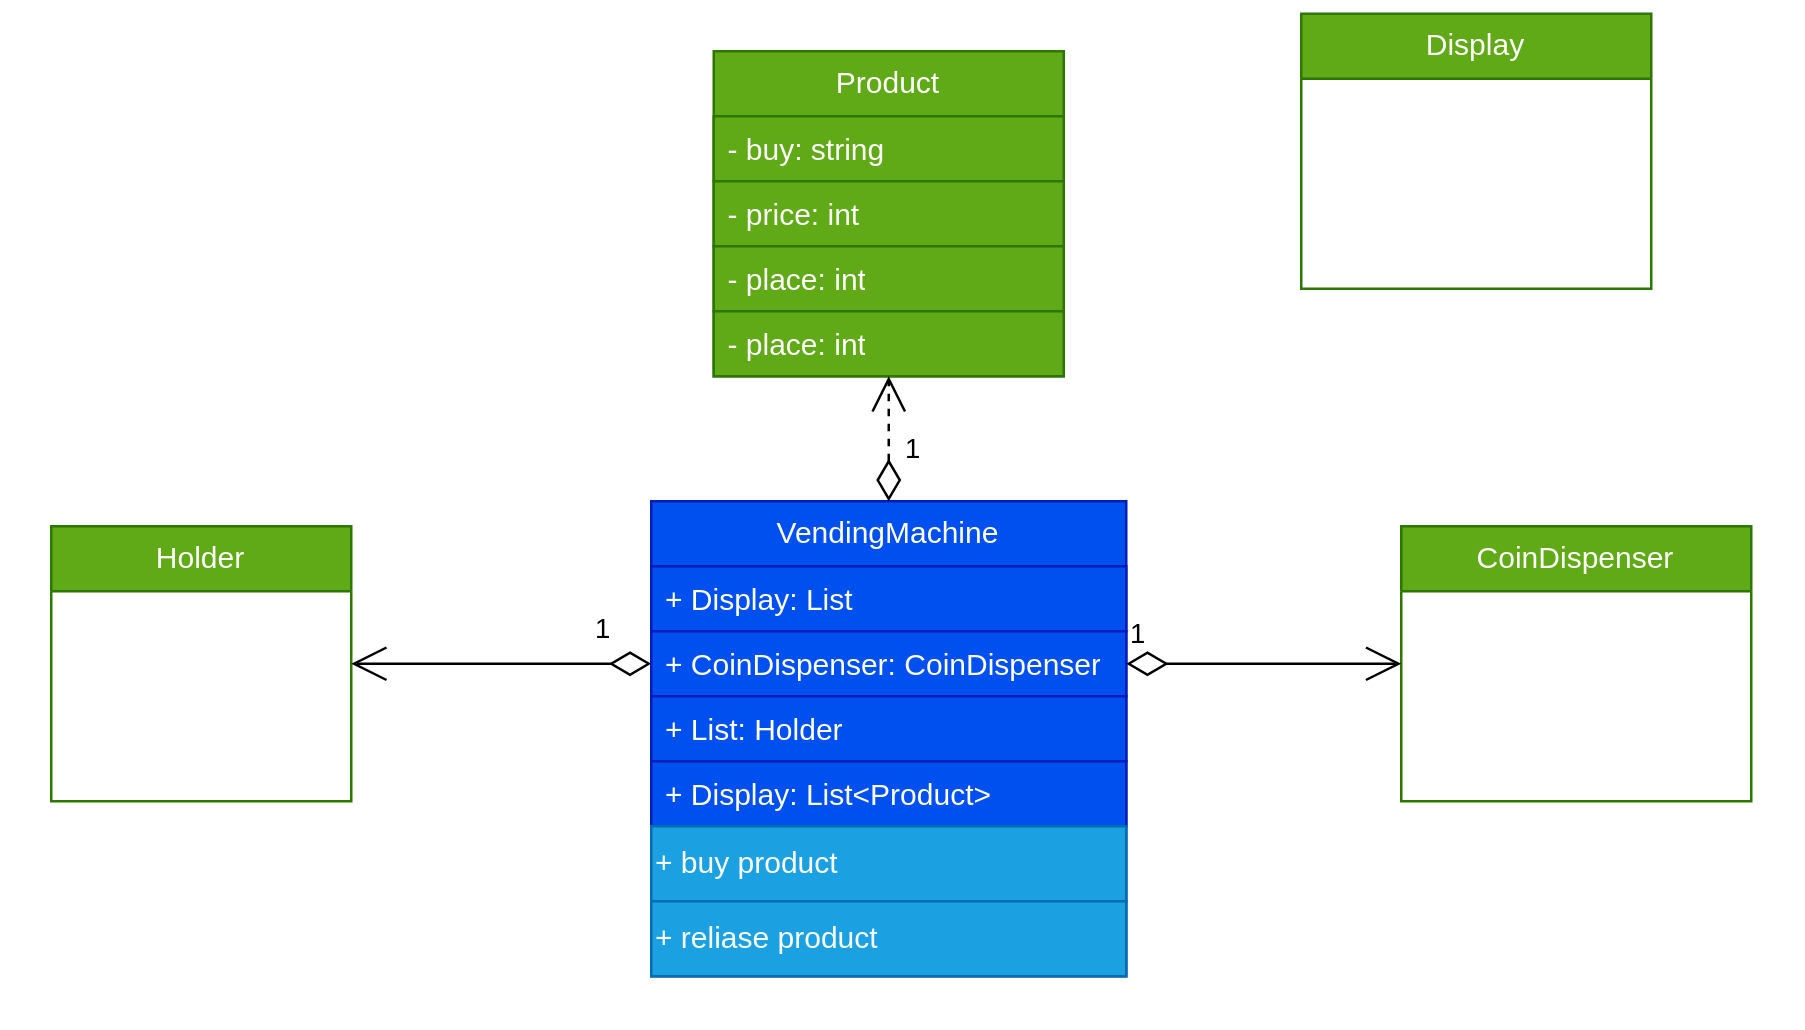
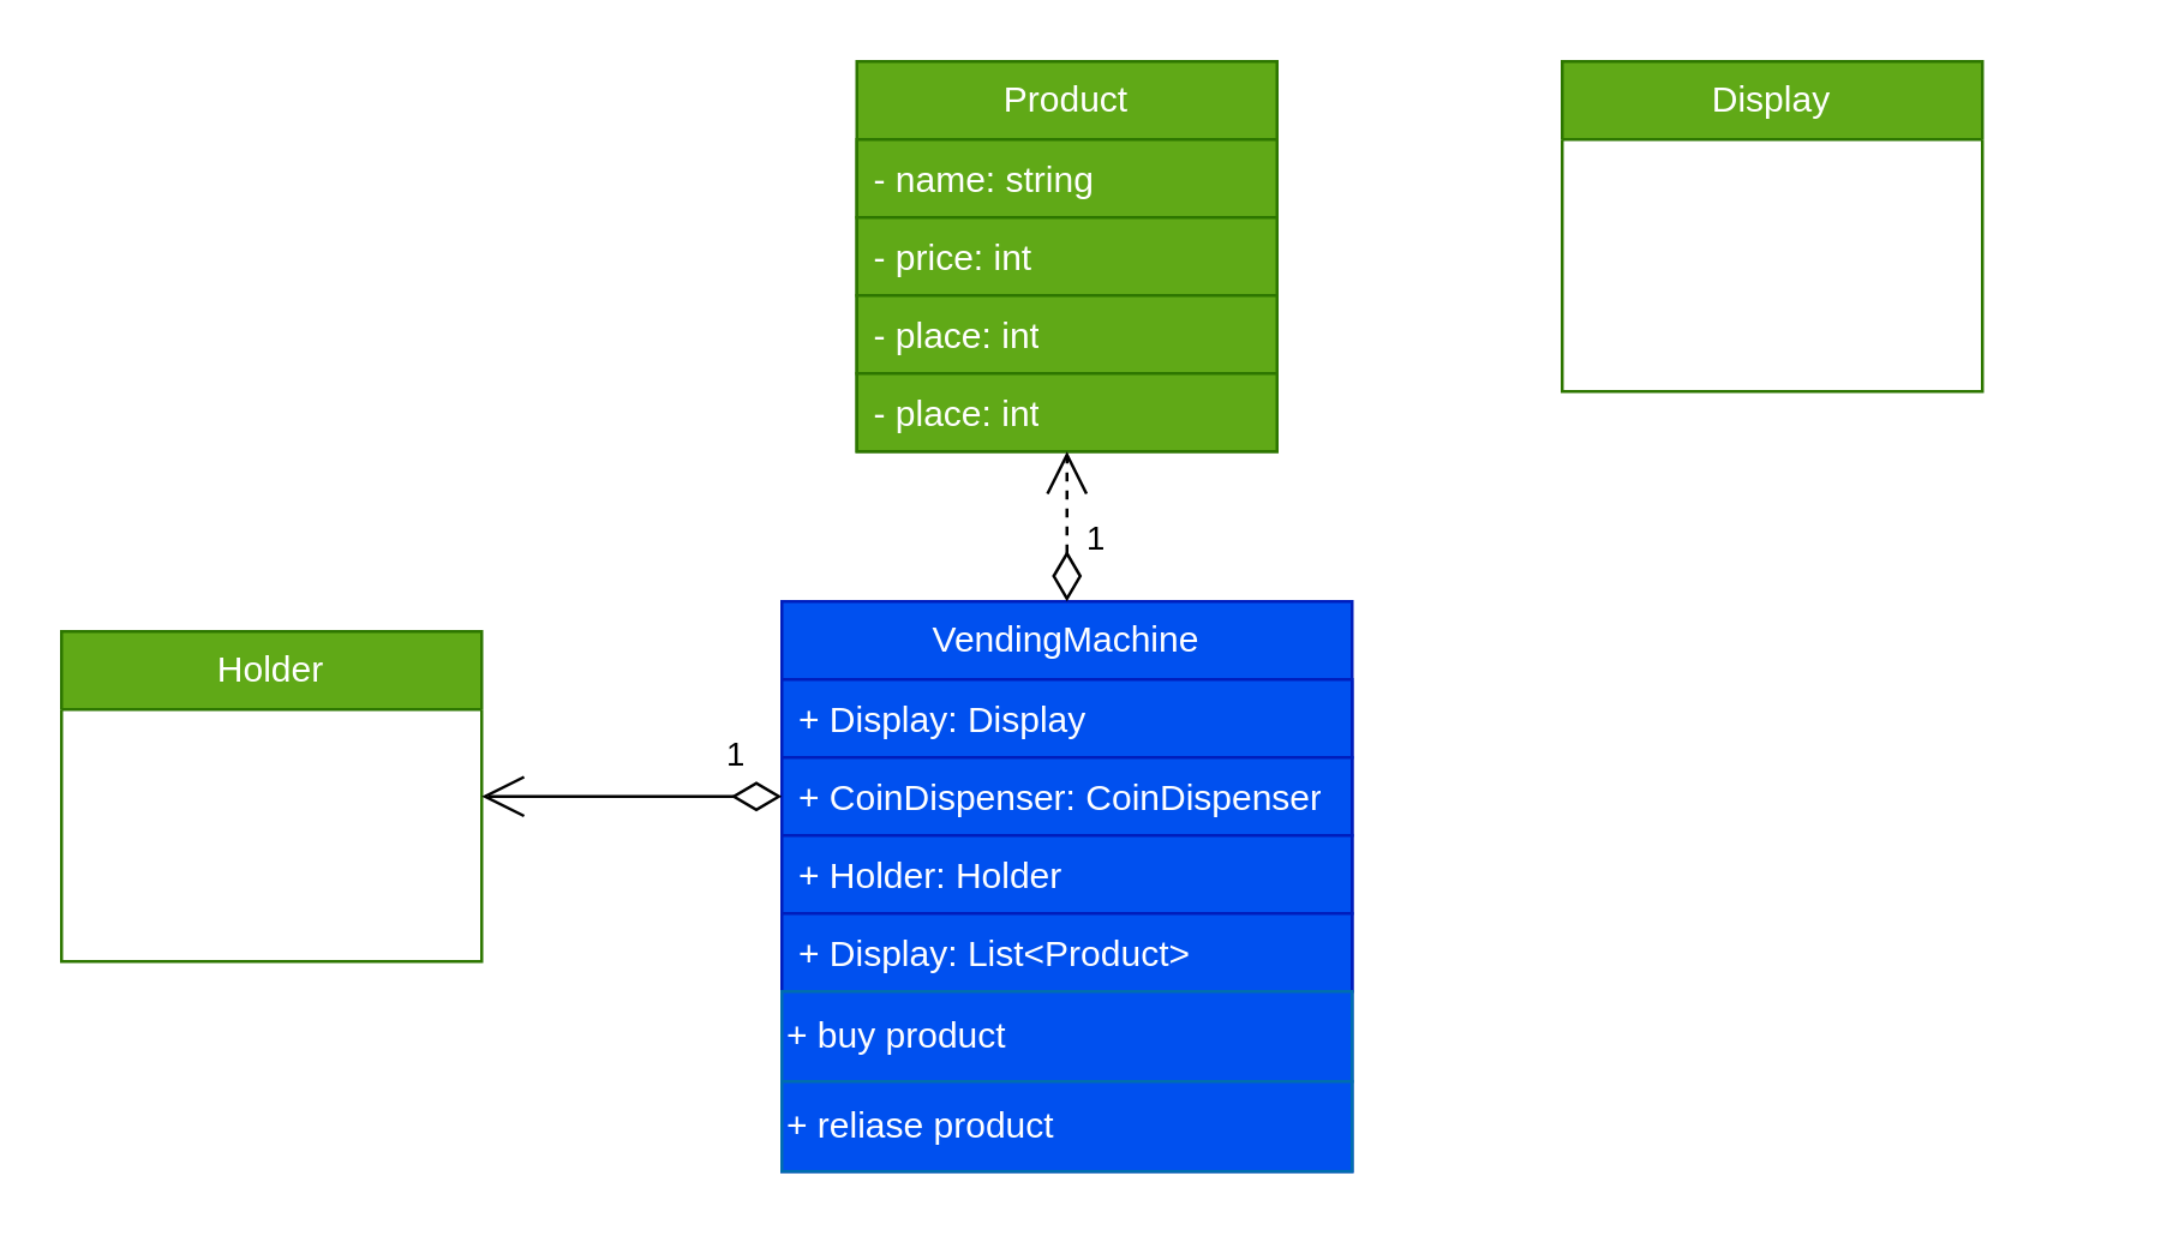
  <mxCell id="0" />
  <mxCell id="1" parent="0" />
  <mxCell id="2" value="VendingMachine" style="swimlane;fontStyle=0;childLayout=stackLayout;horizontal=1;startSize=26;fillColor=#0050ef;horizontalStack=0;resizeParent=1;resizeParentMax=0;resizeLast=0;collapsible=1;marginBottom=0;whiteSpace=wrap;html=1;strokeColor=#001DBC;fontColor=#ffffff;" vertex="1" parent="1"><mxGeometry x="260" y="200" width="190" height="190" as="geometry" /></mxCell>
- <mxCell id="3" value="+ Display: List&amp;nbsp;" style="text;strokeColor=#001DBC;fillColor=#0050ef;align=left;verticalAlign=top;spacingLeft=4;spacingRight=4;overflow=hidden;rotatable=0;points=[[0,0.5],[1,0.5]];portConstraint=eastwest;whiteSpace=wrap;html=1;fontColor=#ffffff;" vertex="1" parent="2"><mxGeometry y="26" width="190" height="26" as="geometry" /></mxCell>
+ <mxCell id="3" value="+ Display: Display&amp;nbsp;" style="text;strokeColor=#001DBC;fillColor=#0050ef;align=left;verticalAlign=top;spacingLeft=4;spacingRight=4;overflow=hidden;rotatable=0;points=[[0,0.5],[1,0.5]];portConstraint=eastwest;whiteSpace=wrap;html=1;fontColor=#ffffff;" vertex="1" parent="2"><mxGeometry y="26" width="190" height="26" as="geometry" /></mxCell>
  <mxCell id="4" value="+ CoinDispenser: CoinDispenser" style="text;strokeColor=#001DBC;fillColor=#0050ef;align=left;verticalAlign=top;spacingLeft=4;spacingRight=4;overflow=hidden;rotatable=0;points=[[0,0.5],[1,0.5]];portConstraint=eastwest;whiteSpace=wrap;html=1;fontColor=#ffffff;" vertex="1" parent="2"><mxGeometry y="52" width="190" height="26" as="geometry" /></mxCell>
- <mxCell id="5" value="+ List: Holder" style="text;strokeColor=#001DBC;fillColor=#0050ef;align=left;verticalAlign=top;spacingLeft=4;spacingRight=4;overflow=hidden;rotatable=0;points=[[0,0.5],[1,0.5]];portConstraint=eastwest;whiteSpace=wrap;html=1;fontColor=#ffffff;" vertex="1" parent="2"><mxGeometry y="78" width="190" height="26" as="geometry" /></mxCell>
+ <mxCell id="5" value="+ Holder: Holder" style="text;strokeColor=#001DBC;fillColor=#0050ef;align=left;verticalAlign=top;spacingLeft=4;spacingRight=4;overflow=hidden;rotatable=0;points=[[0,0.5],[1,0.5]];portConstraint=eastwest;whiteSpace=wrap;html=1;fontColor=#ffffff;" vertex="1" parent="2"><mxGeometry y="78" width="190" height="26" as="geometry" /></mxCell>
  <mxCell id="6" value="+ Display: List&amp;lt;Product&amp;gt;" style="text;strokeColor=#001DBC;fillColor=#0050ef;align=left;verticalAlign=top;spacingLeft=4;spacingRight=4;overflow=hidden;rotatable=0;points=[[0,0.5],[1,0.5]];portConstraint=eastwest;whiteSpace=wrap;html=1;fontColor=#ffffff;" vertex="1" parent="2"><mxGeometry y="104" width="190" height="26" as="geometry" /></mxCell>
- <mxCell id="7" value="+ buy product" style="html=1;whiteSpace=wrap;fillColor=#1ba1e2;fontColor=#ffffff;strokeColor=#006EAF;align=left;" vertex="1" parent="2"><mxGeometry y="130" width="190" height="30" as="geometry" /></mxCell>
- <mxCell id="8" value="+ reliase product" style="html=1;whiteSpace=wrap;fillColor=#1ba1e2;fontColor=#ffffff;strokeColor=#006EAF;align=left;" vertex="1" parent="2"><mxGeometry y="160" width="190" height="30" as="geometry" /></mxCell>
+ <mxCell id="7" value="+ buy product" style="html=1;whiteSpace=wrap;fillColor=#0050ef;fontColor=#ffffff;strokeColor=#006EAF;align=left;" vertex="1" parent="2"><mxGeometry y="130" width="190" height="30" as="geometry" /></mxCell>
+ <mxCell id="8" value="+ reliase product" style="html=1;whiteSpace=wrap;fillColor=#0050ef;fontColor=#ffffff;strokeColor=#006EAF;align=left;" vertex="1" parent="2"><mxGeometry y="160" width="190" height="30" as="geometry" /></mxCell>
  <mxCell id="9" value="Product" style="swimlane;fontStyle=0;childLayout=stackLayout;horizontal=1;startSize=26;fillColor=#60a917;horizontalStack=0;resizeParent=1;resizeParentMax=0;resizeLast=0;collapsible=1;marginBottom=0;whiteSpace=wrap;html=1;fontColor=#ffffff;strokeColor=#2D7600;" vertex="1" parent="1"><mxGeometry x="285" y="20" width="140" height="130" as="geometry" /></mxCell>
- <mxCell id="10" value="- buy: string" style="text;strokeColor=#2D7600;fillColor=#60a917;align=left;verticalAlign=top;spacingLeft=4;spacingRight=4;overflow=hidden;rotatable=0;points=[[0,0.5],[1,0.5]];portConstraint=eastwest;whiteSpace=wrap;html=1;fontColor=#ffffff;" vertex="1" parent="9"><mxGeometry y="26" width="140" height="26" as="geometry" /></mxCell>
+ <mxCell id="10" value="- name: string" style="text;strokeColor=#2D7600;fillColor=#60a917;align=left;verticalAlign=top;spacingLeft=4;spacingRight=4;overflow=hidden;rotatable=0;points=[[0,0.5],[1,0.5]];portConstraint=eastwest;whiteSpace=wrap;html=1;fontColor=#ffffff;" vertex="1" parent="9"><mxGeometry y="26" width="140" height="26" as="geometry" /></mxCell>
  <mxCell id="11" value="- price: int" style="text;strokeColor=#2D7600;fillColor=#60a917;align=left;verticalAlign=top;spacingLeft=4;spacingRight=4;overflow=hidden;rotatable=0;points=[[0,0.5],[1,0.5]];portConstraint=eastwest;whiteSpace=wrap;html=1;fontColor=#ffffff;" vertex="1" parent="9"><mxGeometry y="52" width="140" height="26" as="geometry" /></mxCell>
  <mxCell id="12" value="- place: int" style="text;strokeColor=#2D7600;fillColor=#60a917;align=left;verticalAlign=top;spacingLeft=4;spacingRight=4;overflow=hidden;rotatable=0;points=[[0,0.5],[1,0.5]];portConstraint=eastwest;whiteSpace=wrap;html=1;fontColor=#ffffff;" vertex="1" parent="9"><mxGeometry y="78" width="140" height="26" as="geometry" /></mxCell>
  <mxCell id="13" value="- place: int" style="text;strokeColor=#2D7600;fillColor=#60a917;align=left;verticalAlign=top;spacingLeft=4;spacingRight=4;overflow=hidden;rotatable=0;points=[[0,0.5],[1,0.5]];portConstraint=eastwest;whiteSpace=wrap;html=1;fontColor=#ffffff;" vertex="1" parent="9"><mxGeometry y="104" width="140" height="26" as="geometry" /></mxCell>
- <mxCell id="14" value="Display" style="swimlane;fontStyle=0;childLayout=stackLayout;horizontal=1;startSize=26;fillColor=#60a917;horizontalStack=0;resizeParent=1;resizeParentMax=0;resizeLast=0;collapsible=1;marginBottom=0;whiteSpace=wrap;html=1;fontColor=#ffffff;strokeColor=#2D7600;" vertex="1" parent="1"><mxGeometry x="520" y="5" width="140" height="110" as="geometry" /></mxCell>
- <mxCell id="15" value="CoinDispenser" style="swimlane;fontStyle=0;childLayout=stackLayout;horizontal=1;startSize=26;fillColor=#60a917;horizontalStack=0;resizeParent=1;resizeParentMax=0;resizeLast=0;collapsible=1;marginBottom=0;whiteSpace=wrap;html=1;fontColor=#ffffff;strokeColor=#2D7600;" vertex="1" parent="1"><mxGeometry x="560" y="210" width="140" height="110" as="geometry" /></mxCell>
- <mxCell id="16" value="Holder" style="swimlane;fontStyle=0;childLayout=stackLayout;horizontal=1;startSize=26;fillColor=#60a917;horizontalStack=0;resizeParent=1;resizeParentMax=0;resizeLast=0;collapsible=1;marginBottom=0;whiteSpace=wrap;html=1;fontColor=#ffffff;strokeColor=#2D7600;" vertex="1" parent="1"><mxGeometry x="20" y="210" width="120" height="110" as="geometry" /></mxCell>
- <mxCell id="17" value="1" style="endArrow=open;html=1;endSize=12;startArrow=diamondThin;startSize=14;startFill=0;edgeStyle=orthogonalEdgeStyle;align=left;verticalAlign=bottom;rounded=0;exitX=1;exitY=0.5;exitDx=0;exitDy=0;entryX=0;entryY=0.5;entryDx=0;entryDy=0;" edge="1" parent="1" source="4" target="15"><mxGeometry x="-1" y="3" relative="1" as="geometry"><mxPoint x="470" y="311" as="sourcePoint" /><mxPoint x="480" y="400" as="targetPoint" /></mxGeometry></mxCell>
+ <mxCell id="14" value="Display" style="swimlane;fontStyle=0;childLayout=stackLayout;horizontal=1;startSize=26;fillColor=#60a917;horizontalStack=0;resizeParent=1;resizeParentMax=0;resizeLast=0;collapsible=1;marginBottom=0;whiteSpace=wrap;html=1;fontColor=#ffffff;strokeColor=#2D7600;" vertex="1" parent="1"><mxGeometry x="520" y="20" width="140" height="110" as="geometry" /></mxCell>
+ <mxCell id="16" value="Holder" style="swimlane;fontStyle=0;childLayout=stackLayout;horizontal=1;startSize=26;fillColor=#60a917;horizontalStack=0;resizeParent=1;resizeParentMax=0;resizeLast=0;collapsible=1;marginBottom=0;whiteSpace=wrap;html=1;fontColor=#ffffff;strokeColor=#2D7600;" vertex="1" parent="1"><mxGeometry x="20" y="210" width="140" height="110" as="geometry" /></mxCell>
  <mxCell id="18" value="1" style="endArrow=open;html=1;endSize=12;startArrow=diamondThin;startSize=14;startFill=0;edgeStyle=orthogonalEdgeStyle;align=left;verticalAlign=bottom;rounded=0;exitX=0;exitY=0.5;exitDx=0;exitDy=0;entryX=1;entryY=0.5;entryDx=0;entryDy=0;" edge="1" parent="1" source="4" target="16"><mxGeometry x="-0.6" y="-5" relative="1" as="geometry"><mxPoint x="70" y="450" as="sourcePoint" /><mxPoint x="230" y="450" as="targetPoint" /><mxPoint as="offset" /></mxGeometry></mxCell>
  <mxCell id="19" value="1" style="endArrow=open;html=1;endSize=12;startArrow=diamondThin;startSize=14;startFill=0;edgeStyle=orthogonalEdgeStyle;align=left;verticalAlign=bottom;rounded=0;exitX=0.5;exitY=0;exitDx=0;exitDy=0;entryX=0.5;entryY=1;entryDx=0;entryDy=0;dashed=1;" edge="1" parent="1" source="2" target="9"><mxGeometry x="-0.506" y="-5" relative="1" as="geometry"><mxPoint x="320" y="420" as="sourcePoint" /><mxPoint x="480" y="420" as="targetPoint" /><mxPoint as="offset" /></mxGeometry></mxCell>
